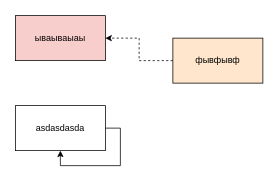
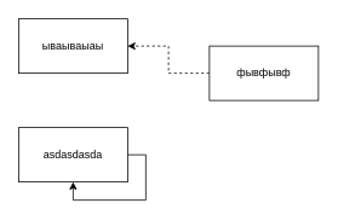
  <mxCell id="0" />
  <mxCell id="1" parent="0" />
  <mxCell id="2" value="asdasdasda" style="rounded=0;whiteSpace=wrap;html=1;" vertex="1" parent="1"><mxGeometry x="20" y="140" width="120" height="60" as="geometry" /></mxCell>
- <mxCell id="3" value="ываываыаы" style="rounded=0;whiteSpace=wrap;html=1;fillColor=#f8cecc;" vertex="1" parent="1"><mxGeometry x="20" y="20" width="120" height="60" as="geometry" /></mxCell>
+ <mxCell id="3" value="ываываыаы" style="rounded=0;whiteSpace=wrap;html=1;" vertex="1" parent="1"><mxGeometry x="20" y="20" width="120" height="60" as="geometry" /></mxCell>
  <mxCell id="4" style="edgeStyle=orthogonalEdgeStyle;rounded=0;orthogonalLoop=1;jettySize=auto;html=1;exitX=1;exitY=0.5;exitDx=0;exitDy=0;entryX=0.5;entryY=1;entryDx=0;entryDy=0;" edge="1" parent="1" source="2" target="2"><mxGeometry relative="1" as="geometry" /></mxCell>
  <mxCell id="5" style="edgeStyle=orthogonalEdgeStyle;rounded=0;orthogonalLoop=1;jettySize=auto;html=1;exitX=0;exitY=0.5;exitDx=0;exitDy=0;entryX=1;entryY=0.5;entryDx=0;entryDy=0;dashed=1;" edge="1" parent="1" source="6" target="3"><mxGeometry relative="1" as="geometry" /></mxCell>
- <mxCell id="6" value="фывфывф" style="rounded=0;whiteSpace=wrap;html=1;fillColor=#ffe6cc;" vertex="1" parent="1"><mxGeometry x="230" y="50" width="120" height="60" as="geometry" /></mxCell>
+ <mxCell id="6" value="фывфывф" style="rounded=0;whiteSpace=wrap;html=1;" vertex="1" parent="1"><mxGeometry x="230" y="50" width="120" height="60" as="geometry" /></mxCell>
